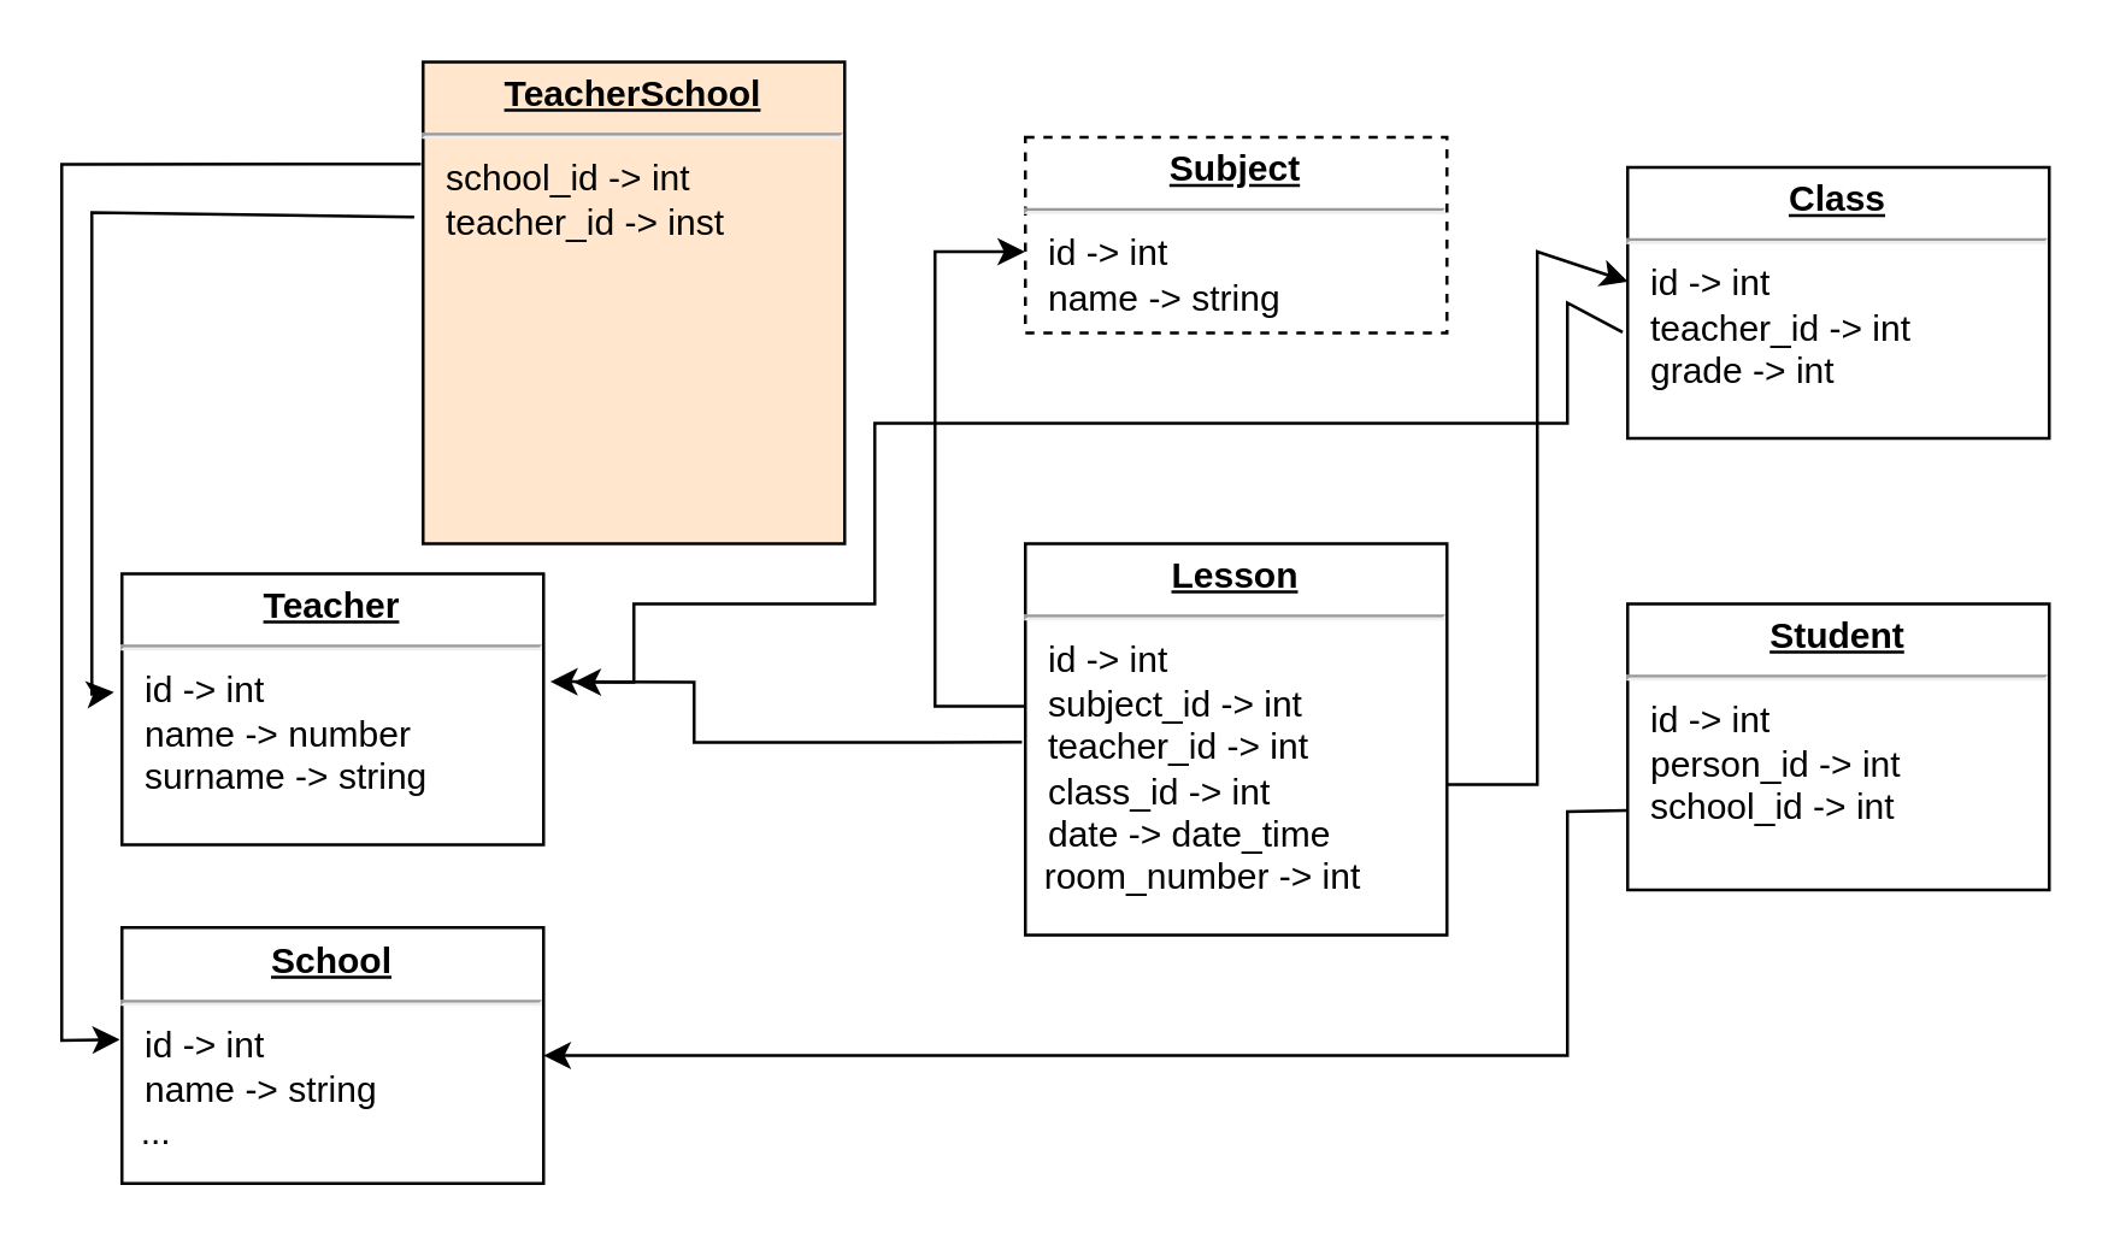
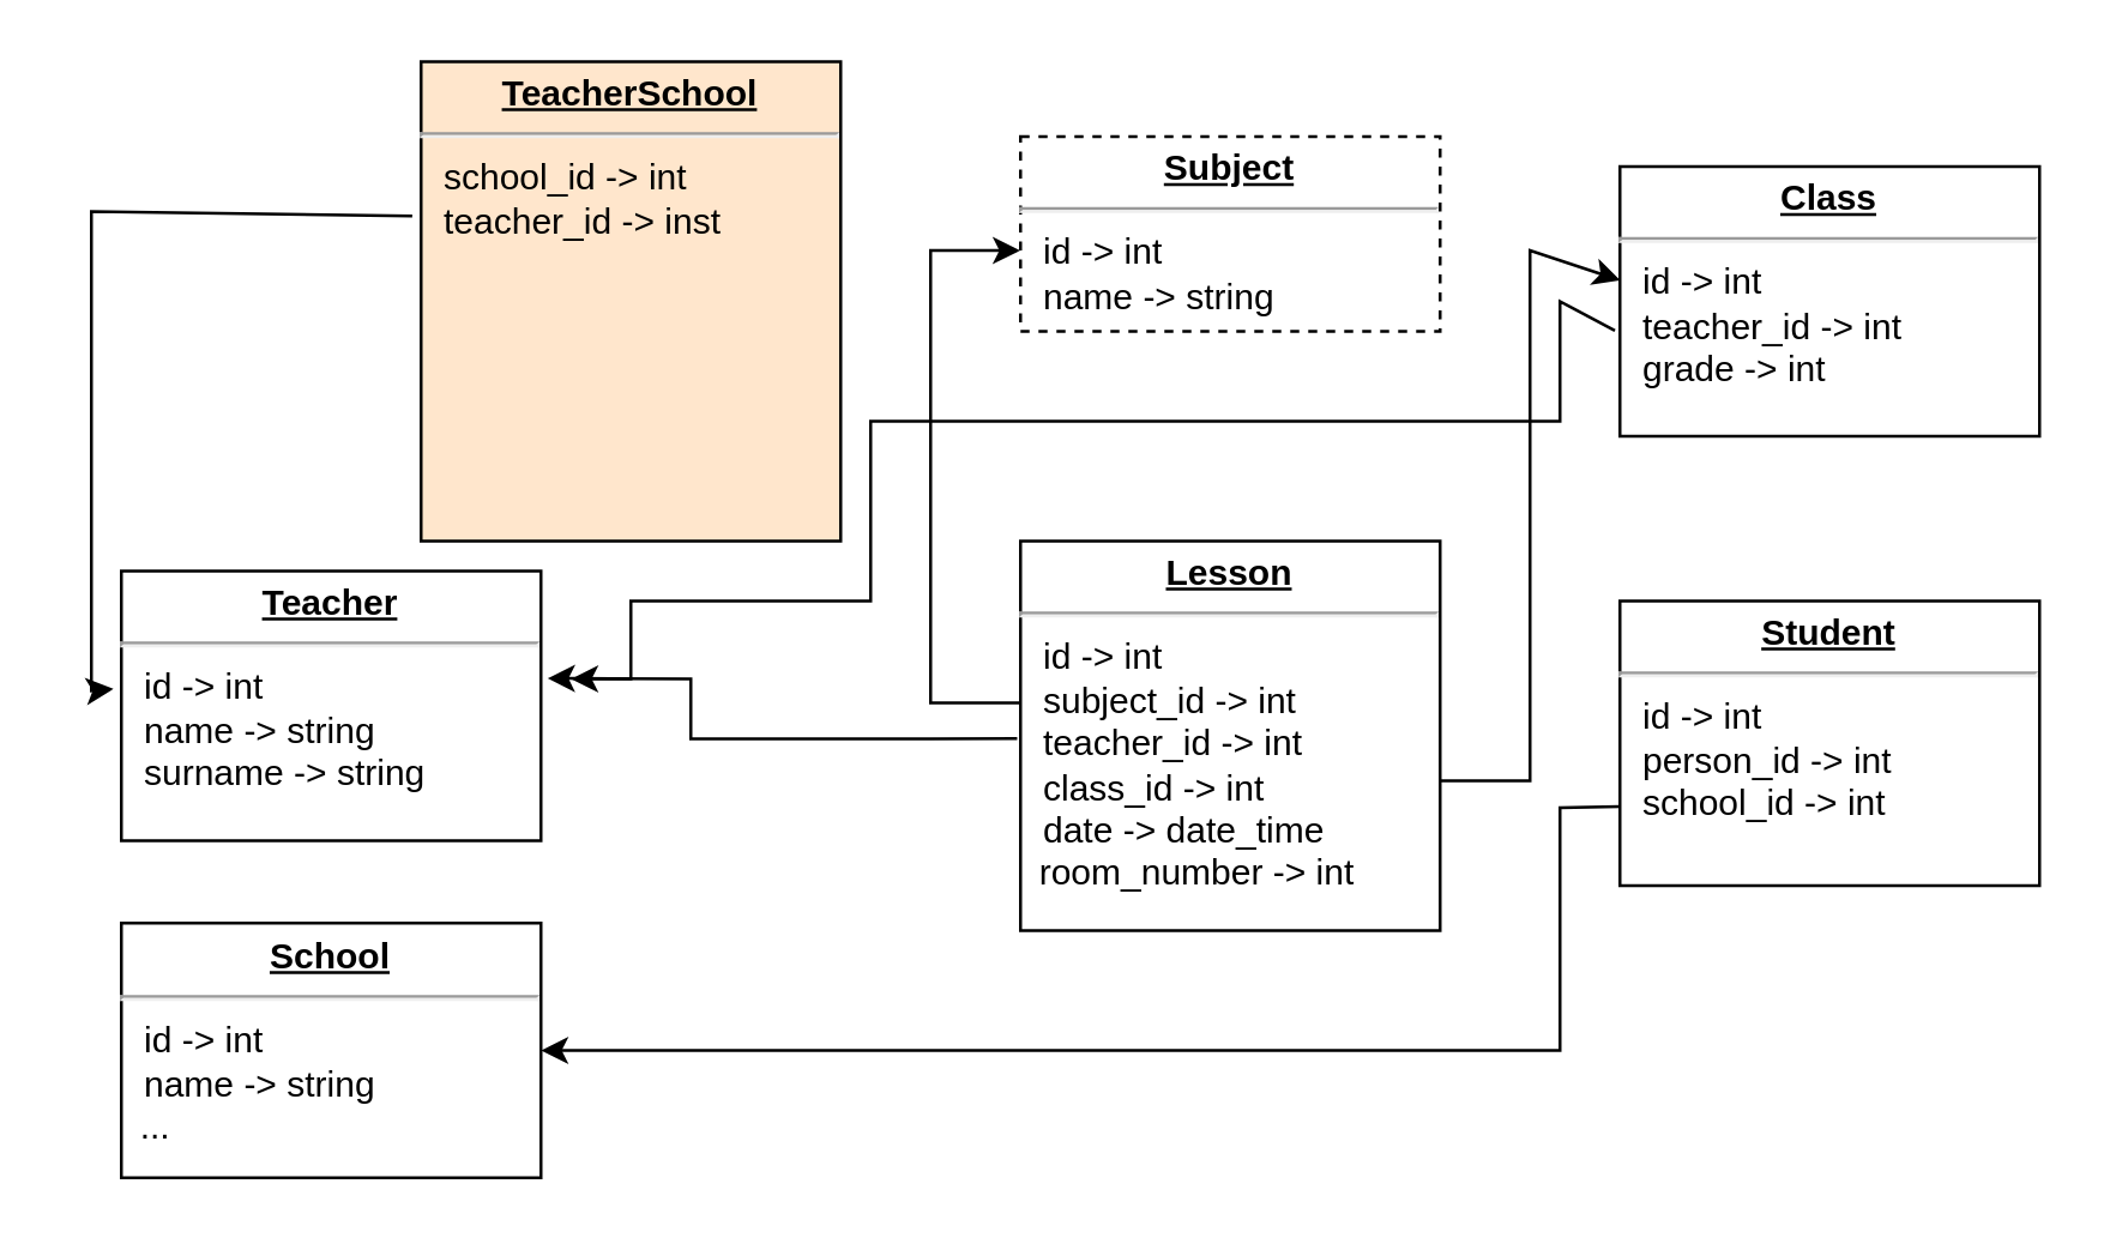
  <mxCell id="0" />
  <mxCell id="1" parent="0" />
  <mxCell id="2" value="&lt;p style=&quot;margin: 0px ; margin-top: 4px ; text-align: center ; text-decoration: underline&quot;&gt;&lt;b&gt;School&lt;/b&gt;&lt;br&gt;&lt;/p&gt;&lt;hr&gt;&lt;p style=&quot;margin: 0px ; margin-left: 8px&quot;&gt;id -&amp;gt; int&lt;br&gt;name -&amp;gt; string&lt;/p&gt;&lt;div&gt;&amp;nbsp; ...&lt;br&gt;&lt;/div&gt;" style="verticalAlign=top;align=left;overflow=fill;fontSize=12;fontFamily=Helvetica;html=1;rounded=0;shadow=0;comic=0;labelBackgroundColor=none;strokeWidth=1" parent="1" vertex="1"><mxGeometry x="40" y="307.5" width="140" height="85" as="geometry" /></mxCell>
- <mxCell id="3" value="&lt;p style=&quot;margin: 0px ; margin-top: 4px ; text-align: center ; text-decoration: underline&quot;&gt;&lt;b&gt;Teacher&lt;/b&gt;&lt;/p&gt;&lt;hr&gt;&lt;p style=&quot;margin: 0px ; margin-left: 8px&quot;&gt;id -&amp;gt; int&lt;br&gt;name -&amp;gt; number&lt;br&gt;surname -&amp;gt; string&lt;/p&gt;" style="verticalAlign=top;align=left;overflow=fill;fontSize=12;fontFamily=Helvetica;html=1;rounded=0;shadow=0;comic=0;labelBackgroundColor=none;strokeWidth=1" parent="1" vertex="1"><mxGeometry x="40" y="190" width="140" height="90" as="geometry" /></mxCell>
+ <mxCell id="3" value="&lt;p style=&quot;margin: 0px ; margin-top: 4px ; text-align: center ; text-decoration: underline&quot;&gt;&lt;b&gt;Teacher&lt;/b&gt;&lt;/p&gt;&lt;hr&gt;&lt;p style=&quot;margin: 0px ; margin-left: 8px&quot;&gt;id -&amp;gt; int&lt;br&gt;name -&amp;gt; string&lt;br&gt;surname -&amp;gt; string&lt;/p&gt;" style="verticalAlign=top;align=left;overflow=fill;fontSize=12;fontFamily=Helvetica;html=1;rounded=0;shadow=0;comic=0;labelBackgroundColor=none;strokeWidth=1" parent="1" vertex="1"><mxGeometry x="40" y="190" width="140" height="90" as="geometry" /></mxCell>
  <mxCell id="4" value="&lt;p style=&quot;margin: 0px ; margin-top: 4px ; text-align: center ; text-decoration: underline&quot;&gt;&lt;b&gt;TeacherSchool&lt;/b&gt;&lt;/p&gt;&lt;hr&gt;&lt;p style=&quot;margin: 0px ; margin-left: 8px&quot;&gt;school_id -&amp;gt; int&lt;/p&gt;&lt;p style=&quot;margin: 0px ; margin-left: 8px&quot;&gt;teacher_id -&amp;gt; inst&lt;br&gt;&lt;/p&gt;" style="verticalAlign=top;align=left;overflow=fill;fontSize=12;fontFamily=Helvetica;html=1;rounded=0;shadow=0;comic=0;labelBackgroundColor=none;strokeWidth=1;fillColor=#ffe6cc;" parent="1" vertex="1"><mxGeometry x="140" y="20" width="140" height="160" as="geometry" /></mxCell>
  <mxCell id="5" value="&lt;p style=&quot;margin: 0px ; margin-top: 4px ; text-align: center ; text-decoration: underline&quot;&gt;&lt;b&gt;Subject&lt;/b&gt;&lt;br&gt;&lt;/p&gt;&lt;hr&gt;&lt;p style=&quot;margin: 0px ; margin-left: 8px&quot;&gt;id -&amp;gt; int&lt;br&gt;name -&amp;gt; string&lt;/p&gt;" style="verticalAlign=top;align=left;overflow=fill;fontSize=12;fontFamily=Helvetica;html=1;rounded=0;shadow=0;comic=0;labelBackgroundColor=none;strokeWidth=1;dashed=1;" parent="1" vertex="1"><mxGeometry x="340" y="45" width="140" height="65" as="geometry" /></mxCell>
  <mxCell id="6" value="&lt;p style=&quot;margin: 0px ; margin-top: 4px ; text-align: center ; text-decoration: underline&quot;&gt;&lt;b&gt;Student&lt;/b&gt;&lt;/p&gt;&lt;hr&gt;&lt;p style=&quot;margin: 0px ; margin-left: 8px&quot;&gt;id -&amp;gt; int&lt;br&gt;person_id -&amp;gt; int&lt;/p&gt;&lt;p style=&quot;margin: 0px ; margin-left: 8px&quot;&gt;school_id -&amp;gt; int&lt;br&gt;&lt;/p&gt;" style="verticalAlign=top;align=left;overflow=fill;fontSize=12;fontFamily=Helvetica;html=1;rounded=0;shadow=0;comic=0;labelBackgroundColor=none;strokeWidth=1" parent="1" vertex="1"><mxGeometry x="540" y="200" width="140" height="95" as="geometry" /></mxCell>
  <mxCell id="7" value="&lt;p style=&quot;margin: 0px ; margin-top: 4px ; text-align: center ; text-decoration: underline&quot;&gt;&lt;b&gt;Lesson&lt;/b&gt;&lt;/p&gt;&lt;hr&gt;&lt;p style=&quot;margin: 0px ; margin-left: 8px&quot;&gt;id -&amp;gt; int&lt;br&gt;subject_id -&amp;gt; int&lt;br&gt;teacher_id -&amp;gt; int&lt;br&gt;&lt;/p&gt;&lt;p style=&quot;margin: 0px ; margin-left: 8px&quot;&gt;class_id -&amp;gt; int&lt;br&gt;&lt;/p&gt;&lt;p style=&quot;margin: 0px ; margin-left: 8px&quot;&gt;date -&amp;gt; date_time&lt;br&gt;&lt;/p&gt;&amp;nbsp; room_number -&amp;gt; int" style="verticalAlign=top;align=left;overflow=fill;fontSize=12;fontFamily=Helvetica;html=1;rounded=0;shadow=0;comic=0;labelBackgroundColor=none;strokeWidth=1" parent="1" vertex="1"><mxGeometry x="340" y="180" width="140" height="130" as="geometry" /></mxCell>
  <mxCell id="8" value="&lt;p style=&quot;margin: 0px ; margin-top: 4px ; text-align: center ; text-decoration: underline&quot;&gt;&lt;b&gt;Class&lt;/b&gt;&lt;/p&gt;&lt;hr&gt;&lt;p style=&quot;margin: 0px ; margin-left: 8px&quot;&gt;id -&amp;gt; int&lt;br&gt;teacher_id -&amp;gt; int&lt;br&gt;grade -&amp;gt; int&lt;br&gt;&lt;/p&gt;" style="verticalAlign=top;align=left;overflow=fill;fontSize=12;fontFamily=Helvetica;html=1;rounded=0;shadow=0;comic=0;labelBackgroundColor=none;strokeWidth=1" parent="1" vertex="1"><mxGeometry x="540" y="55" width="140" height="90" as="geometry" /></mxCell>
  <mxCell id="9" value="" style="endArrow=classic;html=1;rounded=0;exitX=-0.021;exitY=0.322;exitDx=0;exitDy=0;exitPerimeter=0;entryX=-0.019;entryY=0.437;entryDx=0;entryDy=0;entryPerimeter=0;" edge="1" parent="1" source="4" target="3"><mxGeometry width="50" height="50" relative="1" as="geometry"><mxPoint x="290" y="310" as="sourcePoint" /><mxPoint x="340" y="260" as="targetPoint" /><Array as="points"><mxPoint x="30" y="70" /><mxPoint x="30" y="230" /></Array></mxGeometry></mxCell>
- <mxCell id="10" value="" style="endArrow=classic;html=1;rounded=0;exitX=-0.005;exitY=0.212;exitDx=0;exitDy=0;exitPerimeter=0;entryX=-0.005;entryY=0.438;entryDx=0;entryDy=0;entryPerimeter=0;" edge="1" parent="1" source="4" target="2"><mxGeometry width="50" height="50" relative="1" as="geometry"><mxPoint x="290" y="280" as="sourcePoint" /><mxPoint x="20" y="340" as="targetPoint" /><Array as="points"><mxPoint x="20" y="54" /><mxPoint x="20" y="345" /></Array></mxGeometry></mxCell>
  <mxCell id="11" value="" style="endArrow=classic;html=1;rounded=0;entryX=-0.001;entryY=0.585;entryDx=0;entryDy=0;entryPerimeter=0;" edge="1" parent="1" target="5"><mxGeometry width="50" height="50" relative="1" as="geometry"><mxPoint x="340" y="234" as="sourcePoint" /><mxPoint x="390" y="230" as="targetPoint" /><Array as="points"><mxPoint x="310" y="234" /><mxPoint x="310" y="150" /><mxPoint x="310" y="83" /></Array></mxGeometry></mxCell>
  <mxCell id="12" value="" style="endArrow=classic;html=1;rounded=0;exitX=-0.008;exitY=0.507;exitDx=0;exitDy=0;entryX=1.016;entryY=0.398;entryDx=0;entryDy=0;entryPerimeter=0;exitPerimeter=0;" edge="1" parent="1" source="7" target="3"><mxGeometry width="50" height="50" relative="1" as="geometry"><mxPoint x="270" y="240" as="sourcePoint" /><mxPoint x="320" y="190" as="targetPoint" /><Array as="points"><mxPoint x="310" y="246" /><mxPoint x="230" y="246" /><mxPoint x="230" y="226" /></Array></mxGeometry></mxCell>
  <mxCell id="13" value="" style="endArrow=classic;html=1;rounded=0;entryX=0.001;entryY=0.422;entryDx=0;entryDy=0;entryPerimeter=0;" edge="1" parent="1" target="8"><mxGeometry width="50" height="50" relative="1" as="geometry"><mxPoint x="480" y="260" as="sourcePoint" /><mxPoint x="470" y="170" as="targetPoint" /><Array as="points"><mxPoint x="510" y="260" /><mxPoint x="510" y="83" /></Array></mxGeometry></mxCell>
  <mxCell id="14" value="" style="endArrow=classic;html=1;rounded=0;exitX=-0.012;exitY=0.608;exitDx=0;exitDy=0;exitPerimeter=0;" edge="1" parent="1" source="8"><mxGeometry width="50" height="50" relative="1" as="geometry"><mxPoint x="330" y="180" as="sourcePoint" /><mxPoint x="190" y="226" as="targetPoint" /><Array as="points"><mxPoint x="520" y="100" /><mxPoint x="520" y="140" /><mxPoint x="290" y="140" /><mxPoint x="290" y="200" /><mxPoint x="210" y="200" /><mxPoint x="210" y="226" /></Array></mxGeometry></mxCell>
  <mxCell id="15" value="" style="endArrow=classic;html=1;rounded=0;exitX=-0.001;exitY=0.722;exitDx=0;exitDy=0;exitPerimeter=0;" edge="1" parent="1" source="6"><mxGeometry width="50" height="50" relative="1" as="geometry"><mxPoint x="530" y="280" as="sourcePoint" /><mxPoint x="180" y="350" as="targetPoint" /><Array as="points"><mxPoint x="520" y="269" /><mxPoint x="520" y="350" /></Array></mxGeometry></mxCell>
